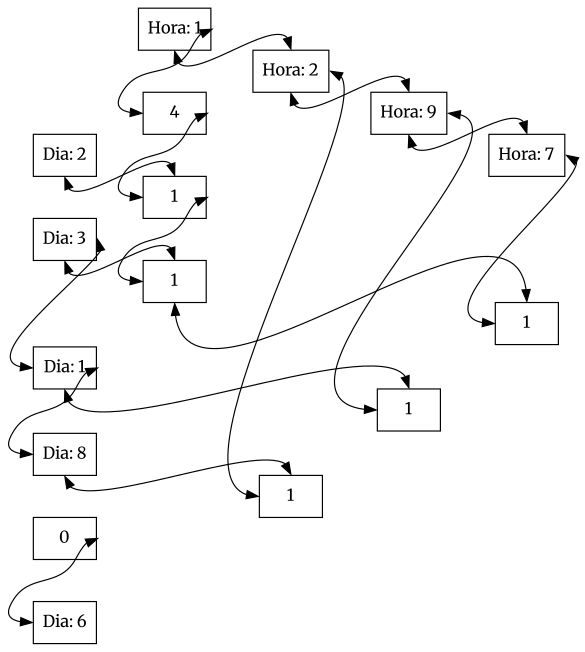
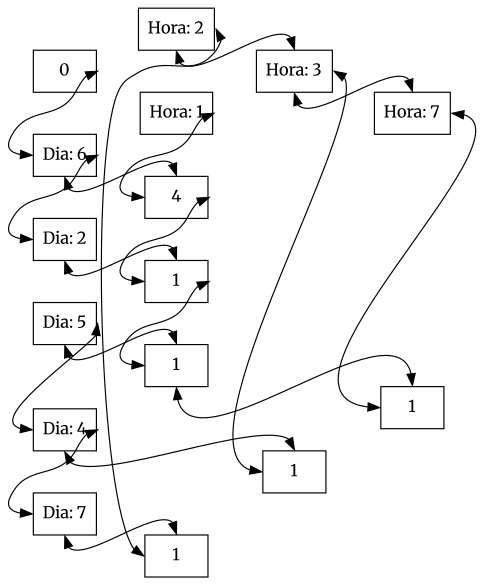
  digraph {
    fontname=Merriweather
    nodesep=0.5
    rankdir=LR
    node [fontname=Merriweather group=-1 shape=box]
    edge [dir=both fontname=Merriweather headport=w tailport=e]
    n1 [label=0]
    n2 [group=1 label="Dia: 6"]
    n3 [group=2 label="Dia: 2"]
-   n4 [group=3 label="Dia: 3"]
-   n5 [group=4 label="Dia: 1"]
-   n6 [group=8 label="Dia: 8"]
+   n4 [group=3 label="Dia: 5"]
+   n5 [group=4 label="Dia: 4"]
+   n6 [group=8 label="Dia: 7"]
    n7 [label="Hora: 1"]
    n8 [group=1 label=4]
    n9 [group=2 label=1]
    n10 [group=3 label=1]
    n11 [label="Hora: 2"]
    n12 [group=8 label=1]
-   n13 [label="Hora: 9"]
+   n13 [label="Hora: 3"]
    n14 [group=4 label=1]
    n15 [label="Hora: 7"]
    n16 [group=3 label=1]
    subgraph sub_1 {
      rank=same
      n1
      n2
    }
    subgraph sub_2 {
      rank=same
      n2
      n3
    }
    subgraph sub_3 {
      rank=same
      n3
      n4
    }
    subgraph sub_4 {
      rank=same
      n4
      n5
    }
    subgraph sub_5 {
      rank=same
      n5
      n6
    }
    subgraph sub_6 {
      rank=same
      n7
      n8
    }
    subgraph sub_7 {
      rank=same
      n8
      n9
    }
    subgraph sub_8 {
      rank=same
      n9
      n10
    }
    subgraph sub_9 {
      rank=same
      n11
      n12
    }
    subgraph sub_10 {
      rank=same
      n13
      n14
    }
    subgraph sub_11 {
      rank=same
      n15
      n16
    }
    n1 -> n2
+   n2 -> n3
+   n2 -> n8 [headport=n tailport=s]
    n3 -> n9 [headport=n tailport=s]
    n4 -> n5
    n4 -> n10 [headport=n tailport=s]
    n5 -> n6
    n5 -> n14 [headport=n tailport=s]
    n6 -> n12 [headport=n tailport=s]
    n7 -> n8
-   n7 -> n11 [headport=n tailport=s]
    n8 -> n9
    n9 -> n10
    n10 -> n16 [headport=n tailport=s]
    n11 -> n12
    n11 -> n13 [headport=n tailport=s]
    n13 -> n14
    n13 -> n15 [headport=n tailport=s]
    n15 -> n16
  }
